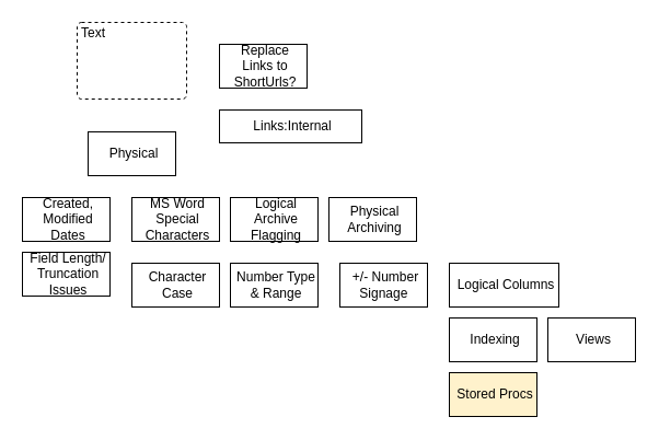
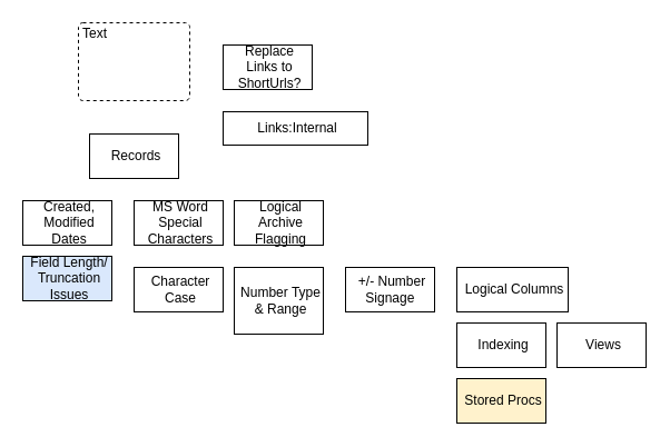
  <mxCell id="0" />
  <mxCell id="1" parent="0" />
  <mxCell id="2" value="Text" style="rounded=1;whiteSpace=wrap;html=1;absoluteArcSize=1;arcSize=8;container=1;collapsible=0;recursiveResize=0;dashed=1;align=left;verticalAlign=top;spacing=0;spacingLeft=4;spacingTop=-2;spacingBottom=0;" parent="1" vertex="1"><mxGeometry x="70" y="20" width="100" height="70" as="geometry" /></mxCell>
- <mxCell id="3" value="Physical" style="rounded=0;whiteSpace=wrap;html=1;spacingBottom=0;spacingLeft=4;" vertex="1" parent="1"><mxGeometry x="80" y="120" width="80" height="40" as="geometry" /></mxCell>
+ <mxCell id="3" value="Records" style="rounded=0;whiteSpace=wrap;html=1;spacingBottom=0;spacingLeft=4;" vertex="1" parent="1"><mxGeometry x="80" y="120" width="80" height="40" as="geometry" /></mxCell>
  <mxCell id="4" value="Replace Links to ShortUrls?" style="rounded=0;whiteSpace=wrap;html=1;spacingBottom=0;spacingLeft=4;" vertex="1" parent="1"><mxGeometry x="200" y="40" width="80" height="40" as="geometry" /></mxCell>
  <mxCell id="5" value="Links:Internal" style="rounded=0;whiteSpace=wrap;html=1;spacingBottom=0;spacingLeft=4;" vertex="1" parent="1"><mxGeometry x="200" y="100" width="130" height="30" as="geometry" /></mxCell>
  <mxCell id="6" value="Created, Modified&lt;br&gt;Dates" style="rounded=0;whiteSpace=wrap;html=1;spacingBottom=0;spacingLeft=4;" vertex="1" parent="1"><mxGeometry x="20" y="180" width="80" height="40" as="geometry" /></mxCell>
  <mxCell id="7" value="MS Word Special Characters" style="rounded=0;whiteSpace=wrap;html=1;spacingBottom=0;spacingLeft=4;" vertex="1" parent="1"><mxGeometry x="120" y="180" width="80" height="40" as="geometry" /></mxCell>
  <mxCell id="8" value="Logical Archive Flagging" style="rounded=0;whiteSpace=wrap;html=1;spacingBottom=0;spacingLeft=4;" vertex="1" parent="1"><mxGeometry x="210" y="180" width="80" height="40" as="geometry" /></mxCell>
- <mxCell id="9" value="Physical Archiving" style="rounded=0;whiteSpace=wrap;html=1;spacingBottom=0;spacingLeft=4;" vertex="1" parent="1"><mxGeometry x="300" y="180" width="80" height="40" as="geometry" /></mxCell>
- <mxCell id="10" value="Field Length/ Truncation Issues" style="rounded=0;whiteSpace=wrap;html=1;spacingBottom=0;spacingLeft=4;" vertex="1" parent="1"><mxGeometry x="20" y="230" width="80" height="40" as="geometry" /></mxCell>
+ <mxCell id="10" value="Field Length/ Truncation Issues" style="rounded=0;whiteSpace=wrap;html=1;spacingBottom=0;spacingLeft=4;fillColor=#dae8fc;" vertex="1" parent="1"><mxGeometry x="20" y="230" width="80" height="40" as="geometry" /></mxCell>
  <mxCell id="11" value="Character Case" style="rounded=0;whiteSpace=wrap;html=1;spacingBottom=0;spacingLeft=4;" vertex="1" parent="1"><mxGeometry x="120" y="240" width="80" height="40" as="geometry" /></mxCell>
- <mxCell id="12" value="Number Type &amp;amp; Range" style="rounded=0;whiteSpace=wrap;html=1;spacingBottom=0;spacingLeft=4;" vertex="1" parent="1"><mxGeometry x="210" y="240" width="80" height="40" as="geometry" /></mxCell>
+ <mxCell id="12" value="Number Type &amp;amp; Range" style="rounded=0;whiteSpace=wrap;html=1;spacingBottom=0;spacingLeft=4;" vertex="1" parent="1"><mxGeometry x="210" y="240" width="80" height="60" as="geometry" /></mxCell>
  <mxCell id="13" value="+/- Number Signage&amp;nbsp;" style="rounded=0;whiteSpace=wrap;html=1;spacingBottom=0;spacingLeft=4;" vertex="1" parent="1"><mxGeometry x="310" y="240" width="80" height="40" as="geometry" /></mxCell>
  <mxCell id="14" value="Logical Columns" style="rounded=0;whiteSpace=wrap;html=1;spacingBottom=0;spacingLeft=4;" vertex="1" parent="1"><mxGeometry x="410" y="240" width="100" height="40" as="geometry" /></mxCell>
  <mxCell id="15" value="Indexing" style="rounded=0;whiteSpace=wrap;html=1;spacingBottom=0;spacingLeft=4;" vertex="1" parent="1"><mxGeometry x="410" y="290" width="80" height="40" as="geometry" /></mxCell>
  <mxCell id="16" value="Stored Procs" style="rounded=0;whiteSpace=wrap;html=1;spacingBottom=0;spacingLeft=4;fillColor=#fff2cc;" vertex="1" parent="1"><mxGeometry x="410" y="340" width="80" height="40" as="geometry" /></mxCell>
  <mxCell id="17" value="Views" style="rounded=0;whiteSpace=wrap;html=1;spacingBottom=0;spacingLeft=4;" vertex="1" parent="1"><mxGeometry x="500" y="290" width="80" height="40" as="geometry" /></mxCell>
